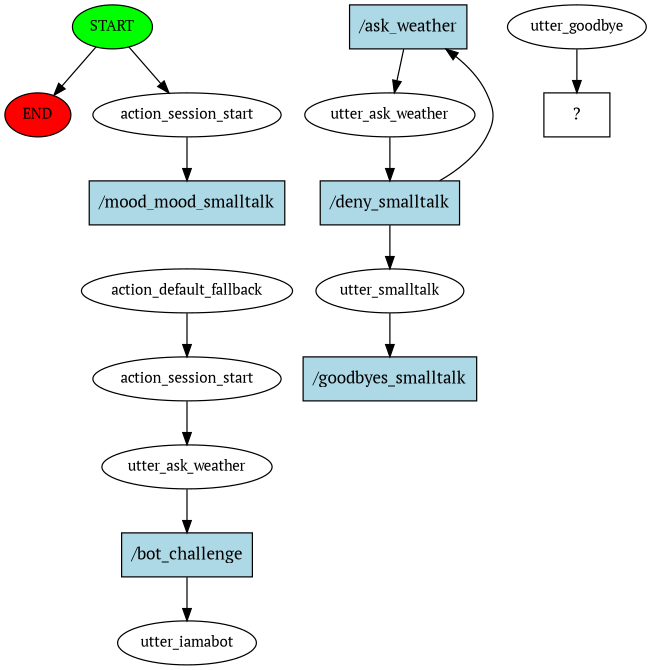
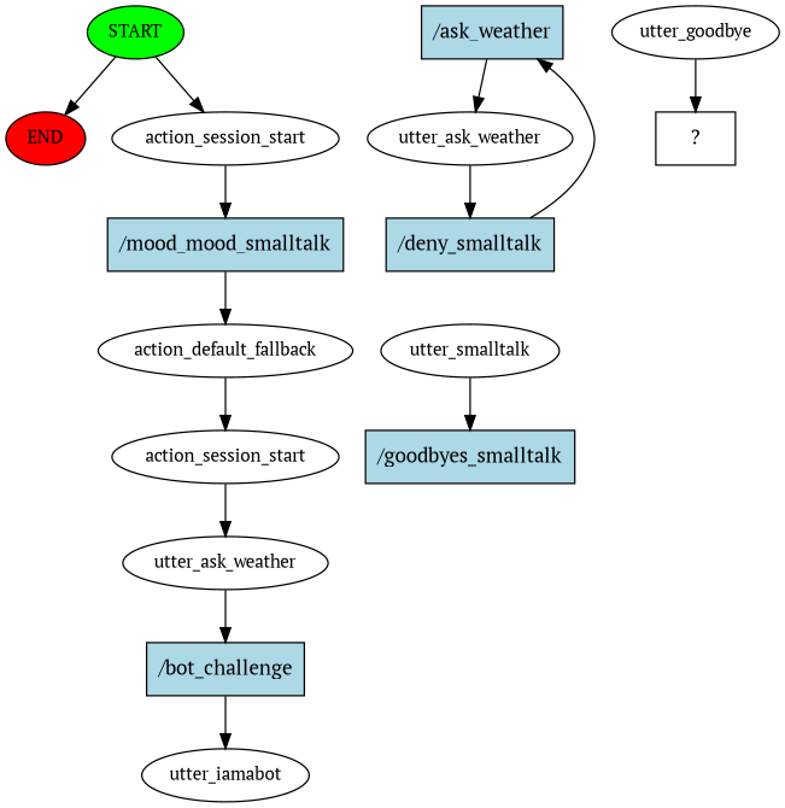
  digraph {
    fontname="PT Serif"
    node [fontname="PT Serif" fontsize=12]
    edge [fontname="PT Serif"]
    n1 [fillcolor=green label=START style=filled]
    n2 [fillcolor=red label=END style=filled]
    n3 [label=action_session_start]
    n4 [fillcolor=lightblue label="/mood_mood_smalltalk" shape=rect style=filled fontsize=""]
    n5 [label=action_default_fallback]
    n6 [label=action_session_start]
    n7 [label=utter_ask_weather]
    n8 [fillcolor=lightblue label="/bot_challenge" shape=rect style=filled fontsize=""]
    n9 [label=utter_iamabot]
    n10 [fillcolor=lightblue label="/ask_weather" shape=rect style=filled fontsize=""]
    n11 [label=utter_ask_weather]
    n12 [fillcolor=lightblue label="/deny_smalltalk" shape=rect style=filled fontsize=""]
    n13 [label=utter_smalltalk]
    n14 [fillcolor=lightblue label="/goodbyes_smalltalk" shape=rect style=filled fontsize=""]
    n15 [label=utter_goodbye]
    n16 [label="  ?  " shape=rect fontsize=""]
    n1 -> n2
    n1 -> n3
    n3 -> n4
+   n4 -> n5
    n5 -> n6
    n6 -> n7
    n7 -> n8
    n8 -> n9
    n10 -> n11
    n11 -> n12
    n12 -> n10
-   n12 -> n13
    n13 -> n14
    n15 -> n16
  }
